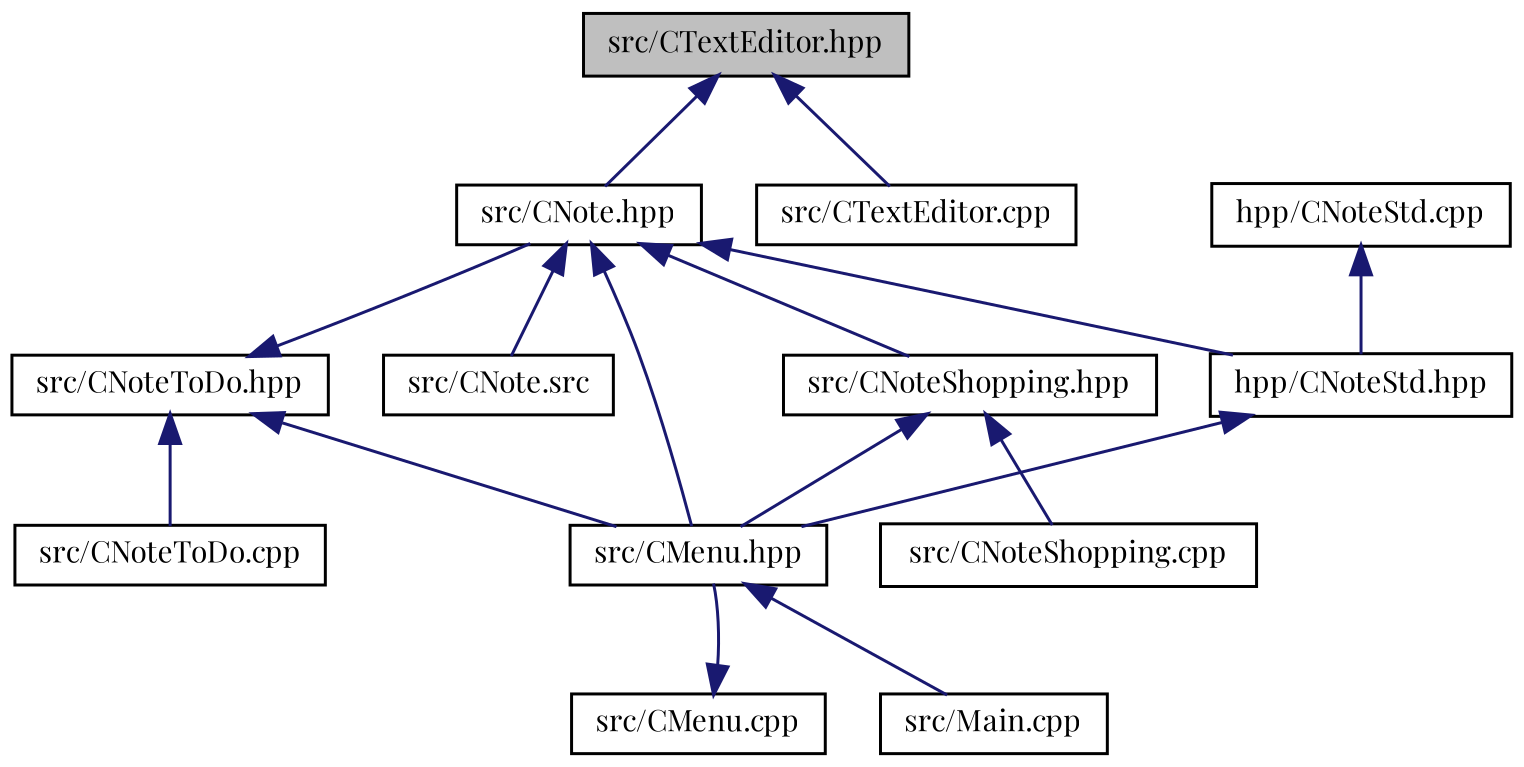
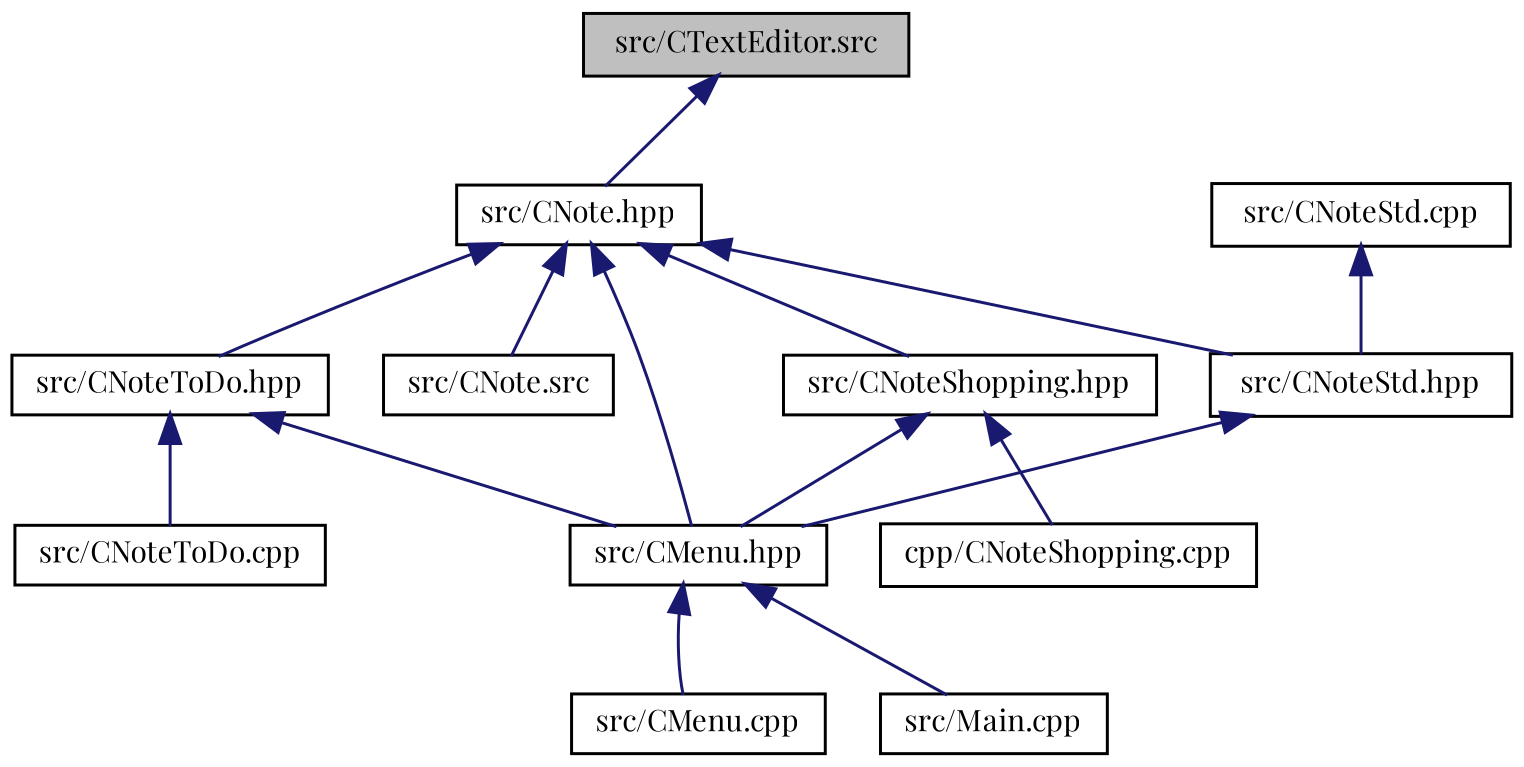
  digraph {
    fontname="Playfair Display"
    node [color=black fillcolor=white fontname="Playfair Display" fontsize=10 shape=record style=filled]
    edge [color=midnightblue dir=back fontname="Playfair Display" fontsize=10 labelfontname=Helvetica labelfontsize=10 style=solid]
-   n1 [fillcolor=grey75 fontcolor=black height=0.2 label="src/CTextEditor.hpp" width=0.4]
+   n1 [fillcolor=grey75 fontcolor=black height=0.2 label="src/CTextEditor.src" width=0.4]
    n2 [height=0.2 label="src/CNote.hpp" width=0.4]
-   n3 [height=0.2 label="src/CTextEditor.cpp" width=0.4]
    n4 [height=0.2 label="src/CMenu.hpp" width=0.4]
    n5 [height=0.2 label="src/CNote.src" width=0.4]
    n6 [height=0.2 label="src/CNoteShopping.hpp" width=0.4]
-   n7 [height=0.2 label="hpp/CNoteStd.hpp" width=0.4]
+   n7 [height=0.2 label="src/CNoteStd.hpp" width=0.4]
    n8 [height=0.2 label="src/CNoteToDo.hpp" width=0.4]
    n9 [height=0.2 label="src/CMenu.cpp" width=0.4]
    n10 [height=0.2 label="src/Main.cpp" width=0.4]
-   n11 [height=0.2 label="src/CNoteShopping.cpp" width=0.4]
+   n11 [height=0.2 label="cpp/CNoteShopping.cpp" width=0.4]
    n12 [height=0.2 label="src/CNoteToDo.cpp" width=0.4]
-   n13 [height=0.2 label="hpp/CNoteStd.cpp" width=0.4]
+   n13 [height=0.2 label="src/CNoteStd.cpp" width=0.4]
    n1 -> n2
-   n1 -> n3
    n2 -> n4
    n2 -> n5
    n2 -> n6
    n2 -> n7
-   n8 -> n2
-   n9 -> n4
+   n2 -> n8
+   n4 -> n9
    n4 -> n10
    n6 -> n4
    n6 -> n11
    n7 -> n4
    n8 -> n4
    n8 -> n12
    n13 -> n7
  }
